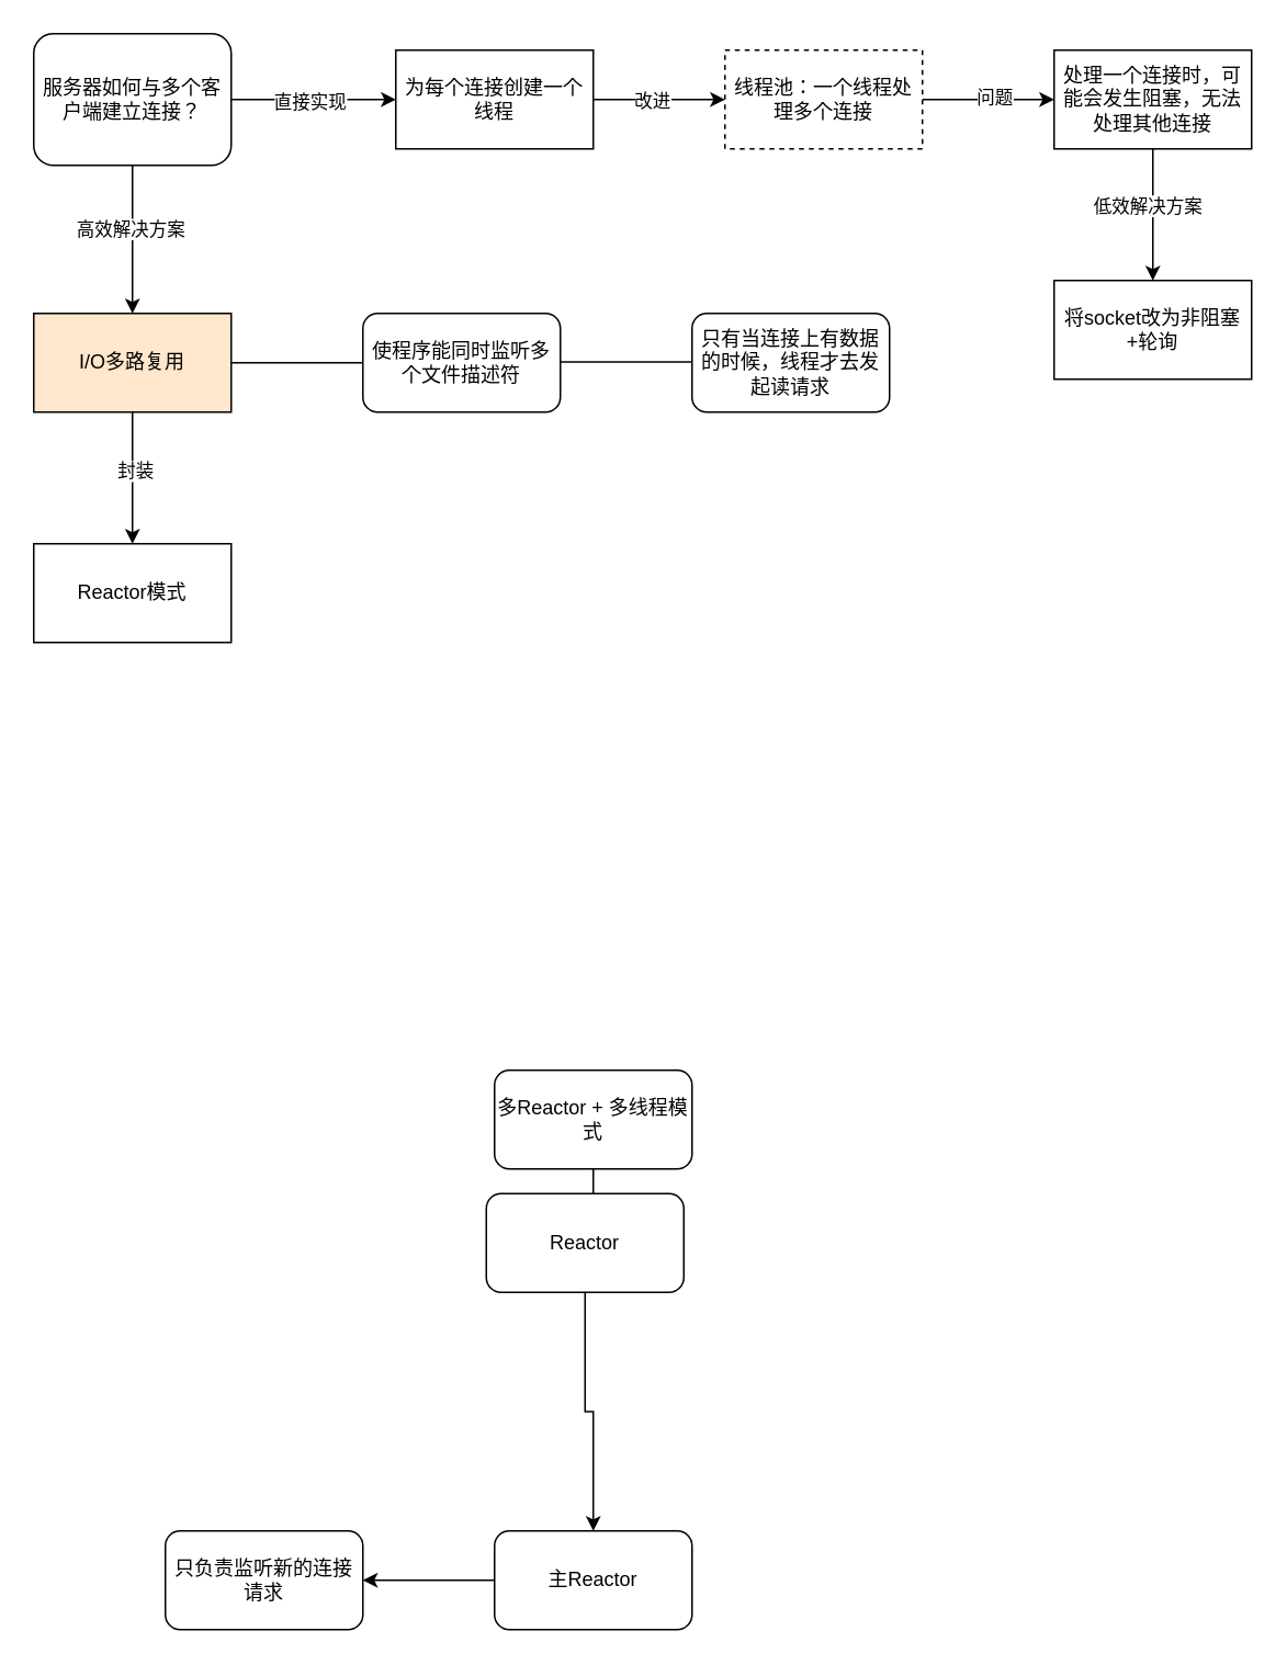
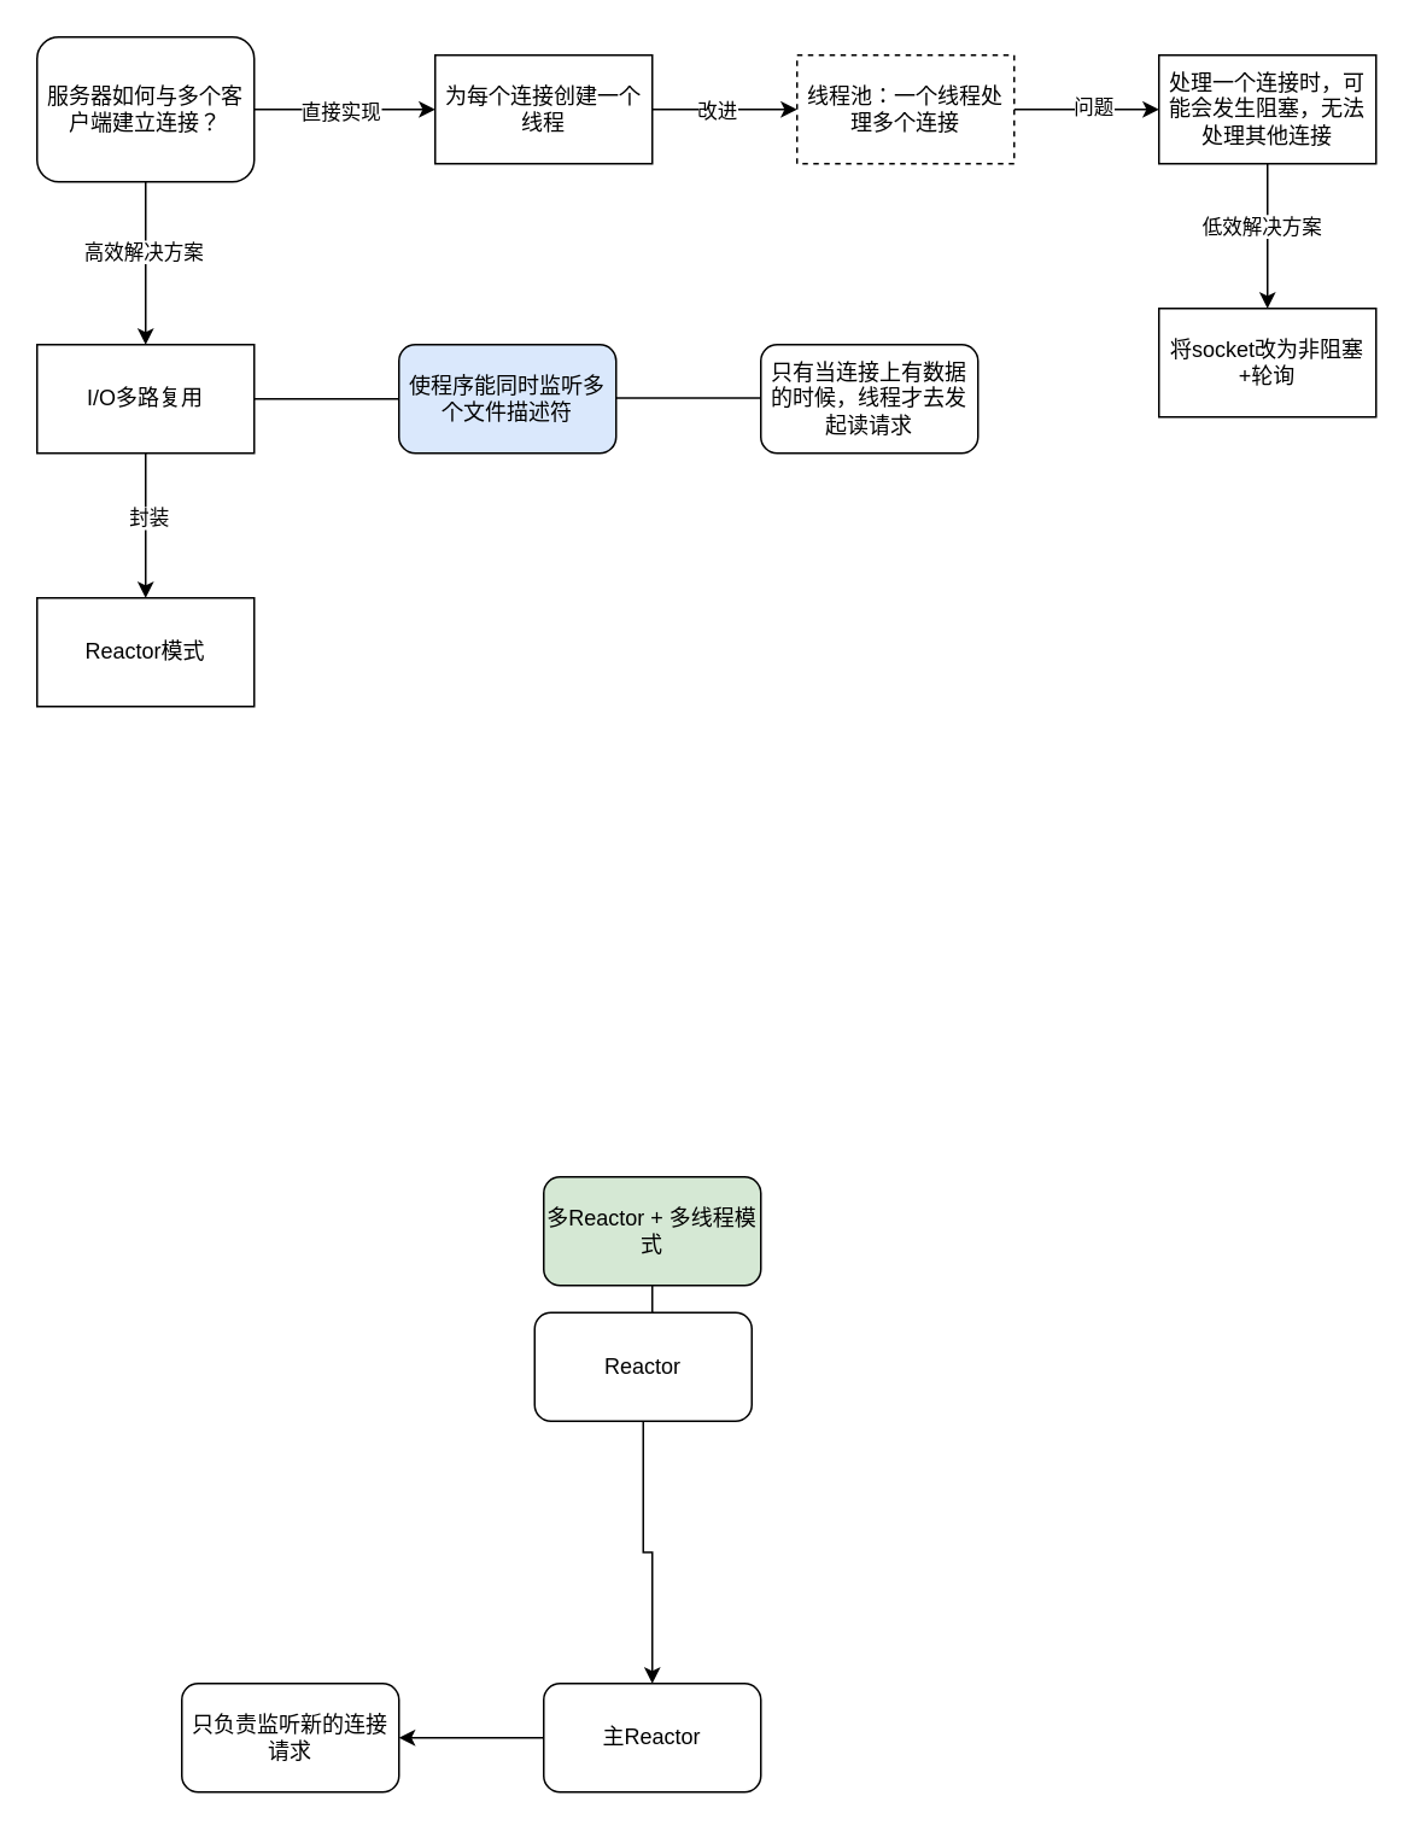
  <mxCell id="0" />
  <mxCell id="1" parent="0" />
  <mxCell id="2" value="" style="edgeStyle=orthogonalEdgeStyle;rounded=0;orthogonalLoop=1;jettySize=auto;html=1;" parent="1" source="3" target="5" edge="1"><mxGeometry relative="1" as="geometry" /></mxCell>
- <mxCell id="3" value="多Reactor + 多线程模式" style="rounded=1;whiteSpace=wrap;html=1;" parent="1" vertex="1"><mxGeometry x="300" y="650" width="120" height="60" as="geometry" /></mxCell>
+ <mxCell id="3" value="多Reactor + 多线程模式" style="rounded=1;whiteSpace=wrap;html=1;fillColor=#d5e8d4;" parent="1" vertex="1"><mxGeometry x="300" y="650" width="120" height="60" as="geometry" /></mxCell>
  <mxCell id="4" value="" style="edgeStyle=orthogonalEdgeStyle;rounded=0;orthogonalLoop=1;jettySize=auto;html=1;" parent="1" source="5" target="7" edge="1"><mxGeometry relative="1" as="geometry" /></mxCell>
  <mxCell id="5" value="Reactor" style="whiteSpace=wrap;html=1;rounded=1;" parent="1" vertex="1"><mxGeometry x="295" y="725" width="120" height="60" as="geometry" /></mxCell>
  <mxCell id="6" value="" style="edgeStyle=orthogonalEdgeStyle;rounded=0;orthogonalLoop=1;jettySize=auto;html=1;" parent="1" source="7" target="8" edge="1"><mxGeometry relative="1" as="geometry" /></mxCell>
  <mxCell id="7" value="主Reactor" style="whiteSpace=wrap;html=1;rounded=1;" parent="1" vertex="1"><mxGeometry x="300" y="930" width="120" height="60" as="geometry" /></mxCell>
  <mxCell id="8" value="只负责监听新的连接请求" style="whiteSpace=wrap;html=1;rounded=1;" parent="1" vertex="1"><mxGeometry x="100" y="930" width="120" height="60" as="geometry" /></mxCell>
  <mxCell id="9" value="" style="edgeStyle=orthogonalEdgeStyle;rounded=0;orthogonalLoop=1;jettySize=auto;html=1;" edge="1" parent="1" source="13" target="16"><mxGeometry relative="1" as="geometry" /></mxCell>
  <mxCell id="10" value="直接实现" style="edgeLabel;html=1;align=center;verticalAlign=middle;resizable=0;points=[];" vertex="1" connectable="0" parent="9"><mxGeometry x="-0.06" y="-1" relative="1" as="geometry"><mxPoint as="offset" /></mxGeometry></mxCell>
  <mxCell id="11" value="" style="edgeStyle=orthogonalEdgeStyle;rounded=0;orthogonalLoop=1;jettySize=auto;html=1;" edge="1" parent="1" source="13" target="26"><mxGeometry relative="1" as="geometry" /></mxCell>
  <mxCell id="12" value="高效解决方案" style="edgeLabel;html=1;align=center;verticalAlign=middle;resizable=0;points=[];" vertex="1" connectable="0" parent="11"><mxGeometry x="-0.164" y="-2" relative="1" as="geometry"><mxPoint as="offset" /></mxGeometry></mxCell>
  <mxCell id="13" value="服务器如何与多个客户端建立连接？" style="whiteSpace=wrap;html=1;rounded=1;" vertex="1" parent="1"><mxGeometry x="20" y="20" width="120" height="80" as="geometry" /></mxCell>
  <mxCell id="14" value="" style="edgeStyle=orthogonalEdgeStyle;rounded=0;orthogonalLoop=1;jettySize=auto;html=1;" edge="1" parent="1" source="16" target="19"><mxGeometry relative="1" as="geometry" /></mxCell>
  <mxCell id="15" value="改进" style="edgeLabel;html=1;align=center;verticalAlign=middle;resizable=0;points=[];" vertex="1" connectable="0" parent="14"><mxGeometry x="-0.135" relative="1" as="geometry"><mxPoint as="offset" /></mxGeometry></mxCell>
  <mxCell id="16" value="为每个连接创建一个线程" style="whiteSpace=wrap;html=1;" vertex="1" parent="1"><mxGeometry x="240" y="30" width="120" height="60" as="geometry" /></mxCell>
  <mxCell id="17" value="" style="edgeStyle=orthogonalEdgeStyle;rounded=0;orthogonalLoop=1;jettySize=auto;html=1;" edge="1" parent="1" source="19" target="22"><mxGeometry relative="1" as="geometry" /></mxCell>
  <mxCell id="18" value="问题" style="edgeLabel;html=1;align=center;verticalAlign=middle;resizable=0;points=[];" vertex="1" connectable="0" parent="17"><mxGeometry x="0.065" y="2" relative="1" as="geometry"><mxPoint as="offset" /></mxGeometry></mxCell>
  <mxCell id="19" value="线程池：&lt;span style=&quot;background-color: transparent; color: light-dark(rgb(0, 0, 0), rgb(255, 255, 255));&quot;&gt;一个线程处理多个连接&lt;/span&gt;" style="whiteSpace=wrap;html=1;dashed=1;" vertex="1" parent="1"><mxGeometry x="440" y="30" width="120" height="60" as="geometry" /></mxCell>
  <mxCell id="20" value="" style="edgeStyle=orthogonalEdgeStyle;rounded=0;orthogonalLoop=1;jettySize=auto;html=1;" edge="1" parent="1" source="22" target="23"><mxGeometry relative="1" as="geometry" /></mxCell>
  <mxCell id="21" value="&lt;div&gt;低效&lt;span style=&quot;background-color: light-dark(#ffffff, var(--ge-dark-color, #121212)); color: light-dark(rgb(0, 0, 0), rgb(255, 255, 255));&quot;&gt;解决方案&lt;/span&gt;&lt;/div&gt;" style="edgeLabel;html=1;align=center;verticalAlign=middle;resizable=0;points=[];" vertex="1" connectable="0" parent="20"><mxGeometry x="-0.16" y="-4" relative="1" as="geometry"><mxPoint as="offset" /></mxGeometry></mxCell>
  <mxCell id="22" value="处理一个连接时，可能会发生阻塞，无法处理其他连接" style="whiteSpace=wrap;html=1;" vertex="1" parent="1"><mxGeometry x="640" y="30" width="120" height="60" as="geometry" /></mxCell>
  <mxCell id="23" value="将socket改为非阻塞&lt;div&gt;+轮询&lt;/div&gt;" style="whiteSpace=wrap;html=1;" vertex="1" parent="1"><mxGeometry x="640" y="170" width="120" height="60" as="geometry" /></mxCell>
  <mxCell id="24" value="" style="edgeStyle=orthogonalEdgeStyle;rounded=0;orthogonalLoop=1;jettySize=auto;html=1;" edge="1" parent="1" source="26" target="28"><mxGeometry relative="1" as="geometry" /></mxCell>
  <mxCell id="25" value="封装" style="edgeLabel;html=1;align=center;verticalAlign=middle;resizable=0;points=[];" vertex="1" connectable="0" parent="24"><mxGeometry x="-0.135" y="1" relative="1" as="geometry"><mxPoint as="offset" /></mxGeometry></mxCell>
- <mxCell id="26" value="I/O多路复用" style="whiteSpace=wrap;html=1;fillColor=#ffe6cc;" vertex="1" parent="1"><mxGeometry x="20" y="190" width="120" height="60" as="geometry" /></mxCell>
- <mxCell id="27" value="使程序能同时监听多个文件描述符" style="rounded=1;whiteSpace=wrap;html=1;" vertex="1" parent="1"><mxGeometry x="220" y="190" width="120" height="60" as="geometry" /></mxCell>
+ <mxCell id="26" value="I/O多路复用" style="whiteSpace=wrap;html=1;" vertex="1" parent="1"><mxGeometry x="20" y="190" width="120" height="60" as="geometry" /></mxCell>
+ <mxCell id="27" value="使程序能同时监听多个文件描述符" style="rounded=1;whiteSpace=wrap;html=1;fillColor=#dae8fc;" vertex="1" parent="1"><mxGeometry x="220" y="190" width="120" height="60" as="geometry" /></mxCell>
  <mxCell id="28" value="Reactor模式" style="whiteSpace=wrap;html=1;" vertex="1" parent="1"><mxGeometry x="20" y="330" width="120" height="60" as="geometry" /></mxCell>
  <mxCell id="29" value="只有当连接上有数据的时候，线程才去发起读请求" style="rounded=1;whiteSpace=wrap;html=1;" vertex="1" parent="1"><mxGeometry x="420" y="190" width="120" height="60" as="geometry" /></mxCell>
  <mxCell id="30" value="" style="endArrow=none;html=1;rounded=0;entryX=0;entryY=0.5;entryDx=0;entryDy=0;" edge="1" parent="1" target="27"><mxGeometry width="50" height="50" relative="1" as="geometry"><mxPoint x="140" y="220" as="sourcePoint" /><mxPoint x="190" y="170" as="targetPoint" /></mxGeometry></mxCell>
  <mxCell id="31" value="" style="endArrow=none;html=1;rounded=0;entryX=0;entryY=0.5;entryDx=0;entryDy=0;" edge="1" parent="1"><mxGeometry width="50" height="50" relative="1" as="geometry"><mxPoint x="340" y="219.5" as="sourcePoint" /><mxPoint x="420" y="219.5" as="targetPoint" /></mxGeometry></mxCell>
